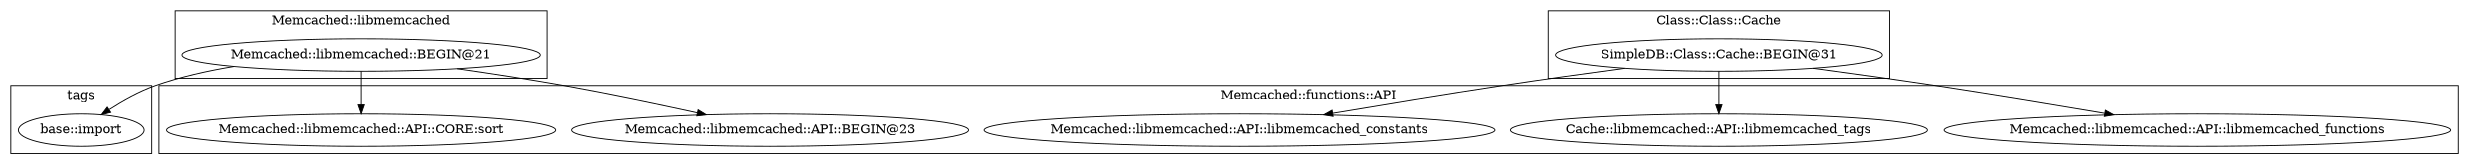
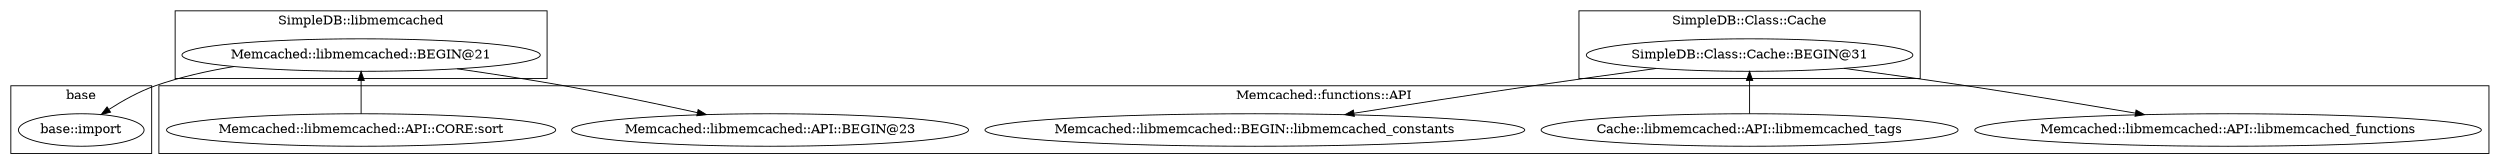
  digraph {
    "base::import"
    "SimpleDB::Class::Cache::BEGIN@31"
    "Memcached::libmemcached::BEGIN@21"
    "Memcached::libmemcached::API::libmemcached_functions"
    n5 [label="Cache::libmemcached::API::libmemcached_tags"]
-   "Memcached::libmemcached::API::libmemcached_constants"
+   "Memcached::libmemcached::API::libmemcached_constants" [label="Memcached::libmemcached::BEGIN::libmemcached_constants"]
    "Memcached::libmemcached::API::BEGIN@23"
    "Memcached::libmemcached::API::CORE:sort"
    subgraph cluster_1 {
-     label=tags
+     label=base
      "base::import"
    }
    subgraph cluster_2 {
-     label="Class::Class::Cache"
+     label="SimpleDB::Class::Cache"
      "SimpleDB::Class::Cache::BEGIN@31"
    }
    subgraph cluster_3 {
-     label="Memcached::libmemcached"
+     label="SimpleDB::libmemcached"
      "Memcached::libmemcached::BEGIN@21"
    }
    subgraph cluster_4 {
      label="Memcached::functions::API"
      "Memcached::libmemcached::API::libmemcached_functions"
      n5
      "Memcached::libmemcached::API::libmemcached_constants"
      "Memcached::libmemcached::API::BEGIN@23"
      "Memcached::libmemcached::API::CORE:sort"
    }
    "SimpleDB::Class::Cache::BEGIN@31" -> "Memcached::libmemcached::API::libmemcached_functions"
-   "SimpleDB::Class::Cache::BEGIN@31" -> n5
+   n5 -> "SimpleDB::Class::Cache::BEGIN@31"
    "SimpleDB::Class::Cache::BEGIN@31" -> "Memcached::libmemcached::API::libmemcached_constants"
    "Memcached::libmemcached::BEGIN@21" -> "base::import"
    "Memcached::libmemcached::BEGIN@21" -> "Memcached::libmemcached::API::BEGIN@23"
-   "Memcached::libmemcached::BEGIN@21" -> "Memcached::libmemcached::API::CORE:sort"
+   "Memcached::libmemcached::API::CORE:sort" -> "Memcached::libmemcached::BEGIN@21"
  }
